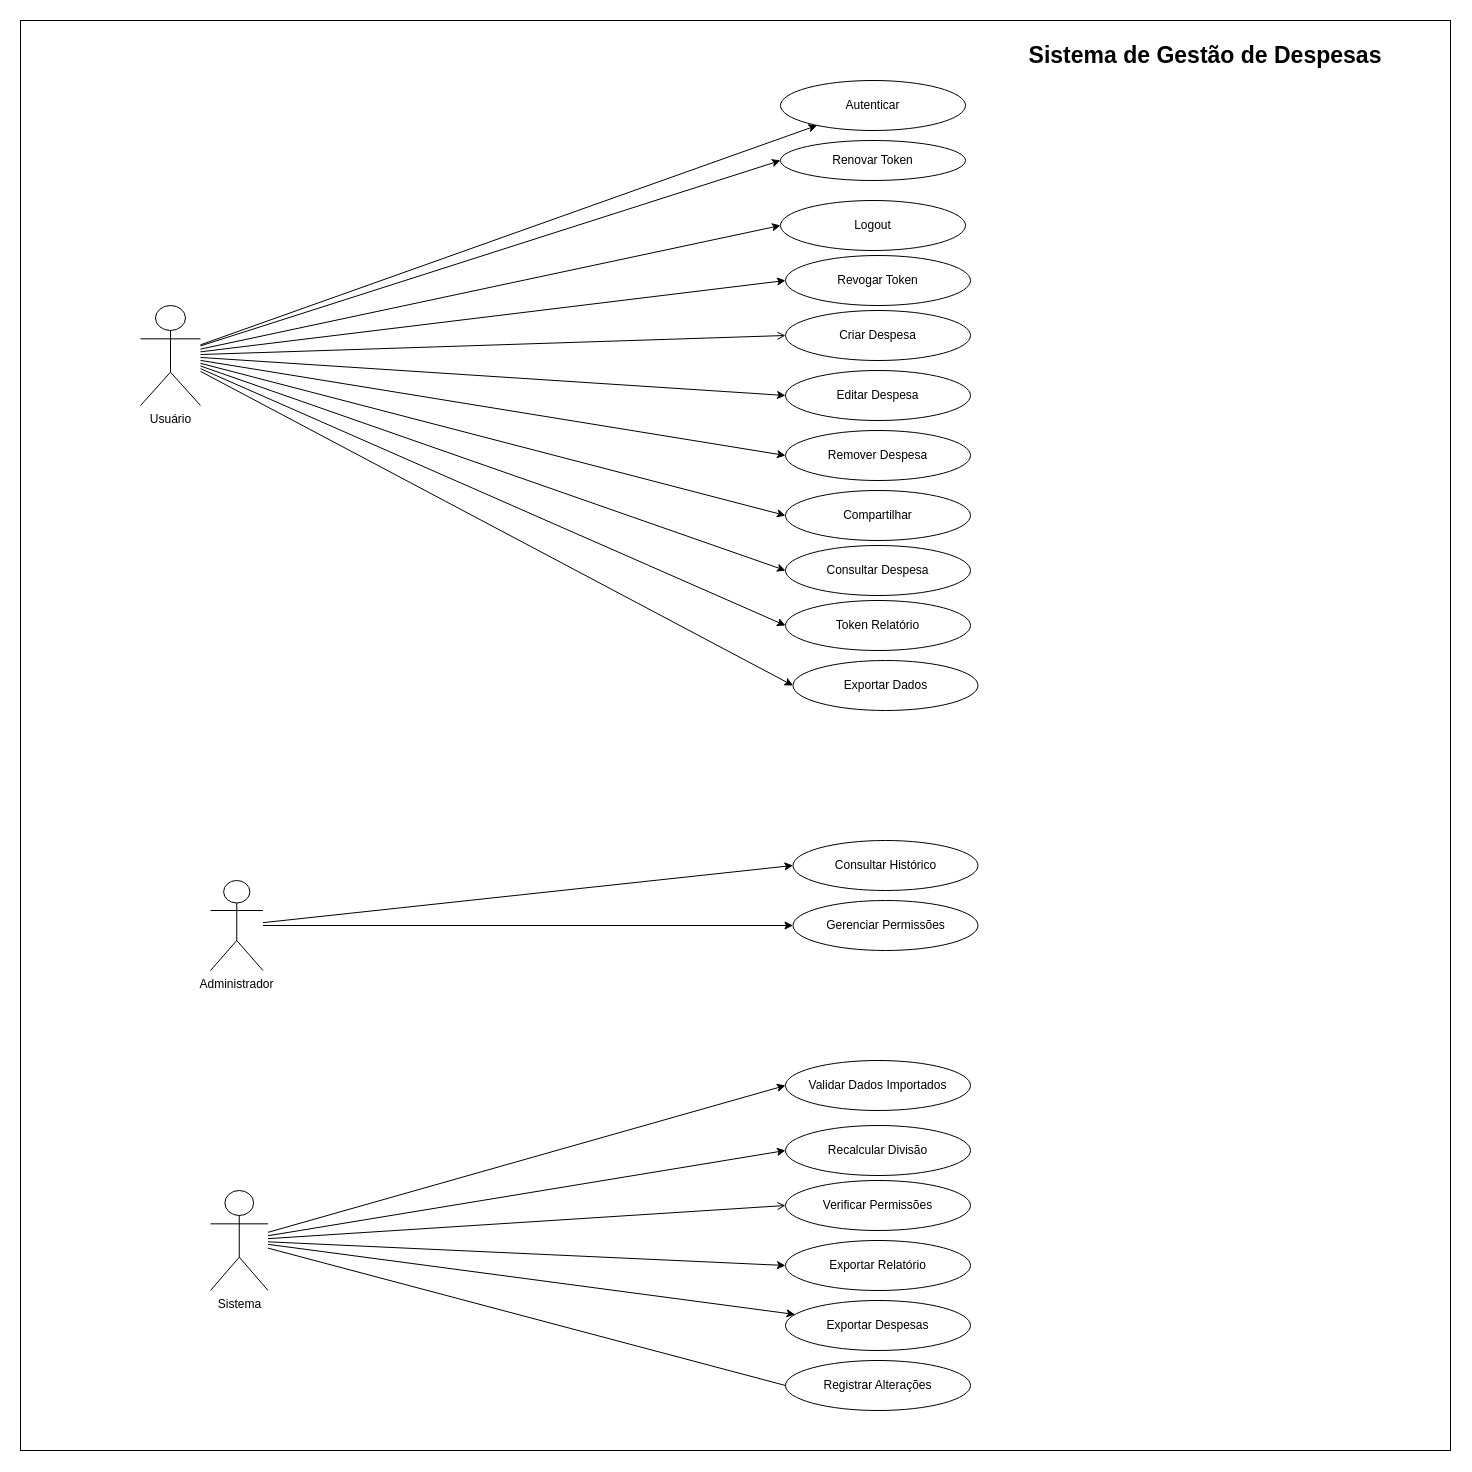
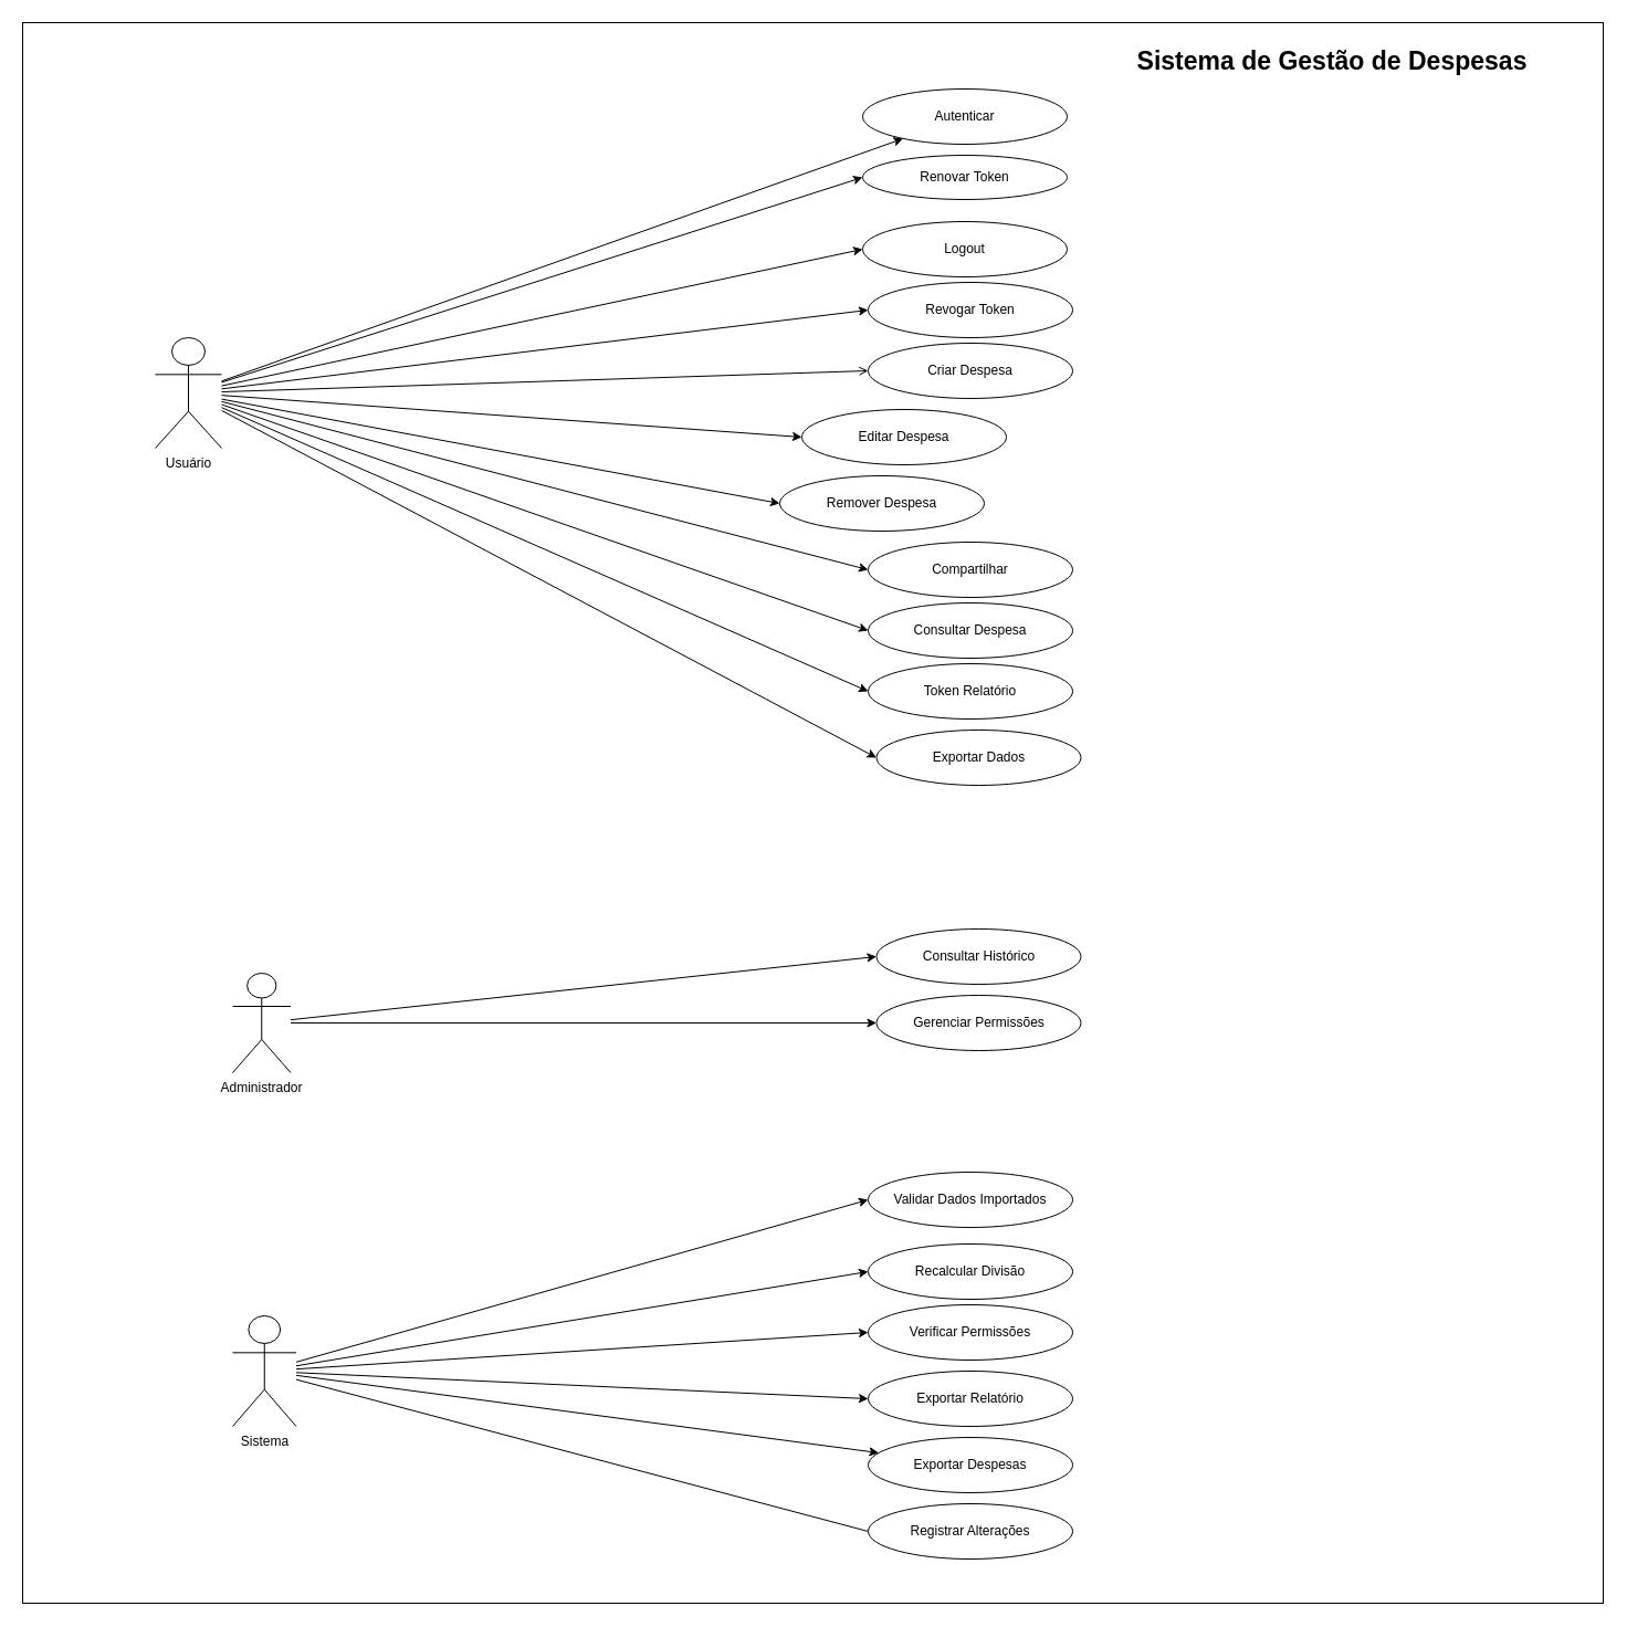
  <mxCell id="0" />
  <mxCell id="1" parent="0" />
  <mxCell id="2" value="" style="whiteSpace=wrap;html=1;aspect=fixed;" vertex="1" parent="1"><mxGeometry x="20" y="20" width="1430" height="1430" as="geometry" /></mxCell>
  <mxCell id="3" value="Sistema de Gestão de Despesas" style="text;html=1;align=center;verticalAlign=middle;whiteSpace=wrap;rounded=0;fontSize=23;fontStyle=1" vertex="1" parent="1"><mxGeometry x="970" width="470" height="30" as="geometry" y="40" /></mxCell>
  <mxCell id="4" style="rounded=0;orthogonalLoop=1;jettySize=auto;html=1;" edge="1" parent="1" source="15" target="35"><mxGeometry relative="1" as="geometry" /></mxCell>
  <mxCell id="5" style="rounded=0;orthogonalLoop=1;jettySize=auto;html=1;entryX=0;entryY=0.5;entryDx=0;entryDy=0;" edge="1" parent="1" source="15" target="36"><mxGeometry relative="1" as="geometry" /></mxCell>
  <mxCell id="6" style="rounded=0;orthogonalLoop=1;jettySize=auto;html=1;entryX=0;entryY=0.5;entryDx=0;entryDy=0;" edge="1" parent="1" source="15" target="26"><mxGeometry relative="1" as="geometry" /></mxCell>
  <mxCell id="7" style="rounded=0;orthogonalLoop=1;jettySize=auto;html=1;entryX=0;entryY=0.5;entryDx=0;entryDy=0;" edge="1" parent="1" source="15" target="27"><mxGeometry relative="1" as="geometry" /></mxCell>
  <mxCell id="8" style="rounded=0;orthogonalLoop=1;jettySize=auto;html=1;entryX=0;entryY=0.5;entryDx=0;entryDy=0;endArrow=open;" edge="1" parent="1" source="15" target="28"><mxGeometry relative="1" as="geometry" /></mxCell>
  <mxCell id="9" style="rounded=0;orthogonalLoop=1;jettySize=auto;html=1;entryX=0;entryY=0.5;entryDx=0;entryDy=0;" edge="1" parent="1" source="15" target="29"><mxGeometry relative="1" as="geometry" /></mxCell>
  <mxCell id="10" style="rounded=0;orthogonalLoop=1;jettySize=auto;html=1;entryX=0;entryY=0.5;entryDx=0;entryDy=0;" edge="1" parent="1" source="15" target="30"><mxGeometry relative="1" as="geometry" /></mxCell>
  <mxCell id="11" style="rounded=0;orthogonalLoop=1;jettySize=auto;html=1;entryX=0;entryY=0.5;entryDx=0;entryDy=0;" edge="1" parent="1" source="15" target="31"><mxGeometry relative="1" as="geometry" /></mxCell>
  <mxCell id="12" style="rounded=0;orthogonalLoop=1;jettySize=auto;html=1;entryX=0;entryY=0.5;entryDx=0;entryDy=0;" edge="1" parent="1" source="15" target="32"><mxGeometry relative="1" as="geometry" /></mxCell>
  <mxCell id="13" style="rounded=0;orthogonalLoop=1;jettySize=auto;html=1;entryX=0;entryY=0.5;entryDx=0;entryDy=0;" edge="1" parent="1" source="15" target="33"><mxGeometry relative="1" as="geometry" /></mxCell>
  <mxCell id="14" style="rounded=0;orthogonalLoop=1;jettySize=auto;html=1;entryX=0;entryY=0.5;entryDx=0;entryDy=0;" edge="1" parent="1" source="15" target="34"><mxGeometry relative="1" as="geometry" /></mxCell>
  <mxCell id="15" value="Usuário" style="shape=umlActor;verticalLabelPosition=bottom;verticalAlign=top;html=1;outlineConnect=0;" vertex="1" parent="1"><mxGeometry x="140" y="305" width="60" height="100" as="geometry" /></mxCell>
  <mxCell id="16" style="rounded=0;orthogonalLoop=1;jettySize=auto;html=1;entryX=0;entryY=0.5;entryDx=0;entryDy=0;" edge="1" parent="1" source="18" target="37"><mxGeometry relative="1" as="geometry" /></mxCell>
  <mxCell id="17" style="edgeStyle=orthogonalEdgeStyle;rounded=0;orthogonalLoop=1;jettySize=auto;html=1;" edge="1" parent="1" source="18" target="38"><mxGeometry relative="1" as="geometry" /></mxCell>
  <mxCell id="18" value="Administrador" style="shape=umlActor;verticalLabelPosition=bottom;verticalAlign=top;html=1;outlineConnect=0;" vertex="1" parent="1"><mxGeometry x="210" y="880" width="52.5" height="90" as="geometry" /></mxCell>
  <mxCell id="19" style="rounded=0;orthogonalLoop=1;jettySize=auto;html=1;entryX=0;entryY=0.5;entryDx=0;entryDy=0;" edge="1" parent="1" source="25" target="39"><mxGeometry relative="1" as="geometry" /></mxCell>
  <mxCell id="20" style="rounded=0;orthogonalLoop=1;jettySize=auto;html=1;entryX=0;entryY=0.5;entryDx=0;entryDy=0;" edge="1" parent="1" source="25" target="40"><mxGeometry relative="1" as="geometry" /></mxCell>
- <mxCell id="21" style="rounded=0;orthogonalLoop=1;jettySize=auto;html=1;entryX=0;entryY=0.5;entryDx=0;entryDy=0;endArrow=open;" edge="1" parent="1" source="25" target="41"><mxGeometry relative="1" as="geometry" /></mxCell>
+ <mxCell id="21" style="rounded=0;orthogonalLoop=1;jettySize=auto;html=1;entryX=0;entryY=0.5;entryDx=0;entryDy=0;" edge="1" parent="1" source="25" target="41"><mxGeometry relative="1" as="geometry" /></mxCell>
  <mxCell id="22" style="rounded=0;orthogonalLoop=1;jettySize=auto;html=1;entryX=0;entryY=0.5;entryDx=0;entryDy=0;" edge="1" parent="1" source="25" target="42"><mxGeometry relative="1" as="geometry" /></mxCell>
  <mxCell id="23" style="rounded=0;orthogonalLoop=1;jettySize=auto;html=1;" edge="1" parent="1" source="25" target="43"><mxGeometry relative="1" as="geometry" /></mxCell>
  <mxCell id="24" style="rounded=0;orthogonalLoop=1;jettySize=auto;html=1;entryX=0;entryY=0.5;entryDx=0;entryDy=0;endArrow=none;" edge="1" parent="1" source="25" target="44"><mxGeometry relative="1" as="geometry" /></mxCell>
  <mxCell id="25" value="Sistema&lt;div&gt;&lt;br&gt;&lt;/div&gt;" style="shape=umlActor;verticalLabelPosition=bottom;verticalAlign=top;html=1;outlineConnect=0;" vertex="1" parent="1"><mxGeometry x="210" y="1190" width="57.5" height="100" as="geometry" /></mxCell>
  <mxCell id="26" value="Logout         " style="ellipse;whiteSpace=wrap;html=1;" vertex="1" parent="1"><mxGeometry x="780" y="200" width="185" height="50" as="geometry" /></mxCell>
  <mxCell id="27" value="Revogar Token" style="ellipse;whiteSpace=wrap;html=1;" vertex="1" parent="1"><mxGeometry x="785" y="255" width="185" height="50" as="geometry" /></mxCell>
  <mxCell id="28" value="Criar Despesa" style="ellipse;whiteSpace=wrap;html=1;" vertex="1" parent="1"><mxGeometry x="785" y="310" width="185" height="50" as="geometry" /></mxCell>
- <mxCell id="29" value="Editar Despesa" style="ellipse;whiteSpace=wrap;html=1;" vertex="1" parent="1"><mxGeometry x="785" y="370" width="185" height="50" as="geometry" /></mxCell>
- <mxCell id="30" value="Remover Despesa" style="ellipse;whiteSpace=wrap;html=1;" vertex="1" parent="1"><mxGeometry x="785" y="430" width="185" height="50" as="geometry" /></mxCell>
+ <mxCell id="29" value="Editar Despesa" style="ellipse;whiteSpace=wrap;html=1;" vertex="1" parent="1"><mxGeometry x="725" y="370" width="185" height="50" as="geometry" /></mxCell>
+ <mxCell id="30" value="Remover Despesa" style="ellipse;whiteSpace=wrap;html=1;" vertex="1" parent="1"><mxGeometry x="705" y="430" width="185" height="50" as="geometry" /></mxCell>
  <mxCell id="31" value="Compartilhar   " style="ellipse;whiteSpace=wrap;html=1;" vertex="1" parent="1"><mxGeometry x="785" y="490" width="185" height="50" as="geometry" /></mxCell>
  <mxCell id="32" value="Consultar Despesa" style="ellipse;whiteSpace=wrap;html=1;" vertex="1" parent="1"><mxGeometry x="785" y="545" width="185" height="50" as="geometry" /></mxCell>
  <mxCell id="33" value="Token Relatório" style="ellipse;whiteSpace=wrap;html=1;" vertex="1" parent="1"><mxGeometry x="785" y="600" width="185" height="50" as="geometry" /></mxCell>
  <mxCell id="34" value="Exportar Dados" style="ellipse;whiteSpace=wrap;html=1;" vertex="1" parent="1"><mxGeometry x="792.5" y="660" width="185" height="50" as="geometry" /></mxCell>
  <mxCell id="35" value="Autenticar     " style="ellipse;whiteSpace=wrap;html=1;" vertex="1" parent="1"><mxGeometry x="780" y="80" width="185" height="50" as="geometry" /></mxCell>
  <mxCell id="36" value="Renovar Token" style="ellipse;whiteSpace=wrap;html=1;" vertex="1" parent="1"><mxGeometry x="780" y="140" width="185" height="40" as="geometry" /></mxCell>
  <mxCell id="37" value="Consultar Histórico" style="ellipse;whiteSpace=wrap;html=1;" vertex="1" parent="1"><mxGeometry x="792.5" y="840" width="185" height="50" as="geometry" /></mxCell>
  <mxCell id="38" value="Gerenciar Permissões" style="ellipse;whiteSpace=wrap;html=1;" vertex="1" parent="1"><mxGeometry x="792.5" y="900" width="185" height="50" as="geometry" /></mxCell>
  <mxCell id="39" value="Validar Dados Importados" style="ellipse;whiteSpace=wrap;html=1;" vertex="1" parent="1"><mxGeometry x="785" y="1060" width="185" height="50" as="geometry" /></mxCell>
  <mxCell id="40" value="Recalcular Divisão" style="ellipse;whiteSpace=wrap;html=1;" vertex="1" parent="1"><mxGeometry x="785" y="1125" width="185" height="50" as="geometry" /></mxCell>
  <mxCell id="41" value="Verificar Permissões" style="ellipse;whiteSpace=wrap;html=1;" vertex="1" parent="1"><mxGeometry x="785" y="1180" width="185" height="50" as="geometry" /></mxCell>
  <mxCell id="42" value="Exportar Relatório" style="ellipse;whiteSpace=wrap;html=1;" vertex="1" parent="1"><mxGeometry x="785" y="1240" width="185" height="50" as="geometry" /></mxCell>
  <mxCell id="43" value="Exportar Despesas" style="ellipse;whiteSpace=wrap;html=1;" vertex="1" parent="1"><mxGeometry x="785" y="1300" width="185" height="50" as="geometry" /></mxCell>
  <mxCell id="44" value="Registrar Alterações" style="ellipse;whiteSpace=wrap;html=1;" vertex="1" parent="1"><mxGeometry x="785" y="1360" width="185" height="50" as="geometry" /></mxCell>
